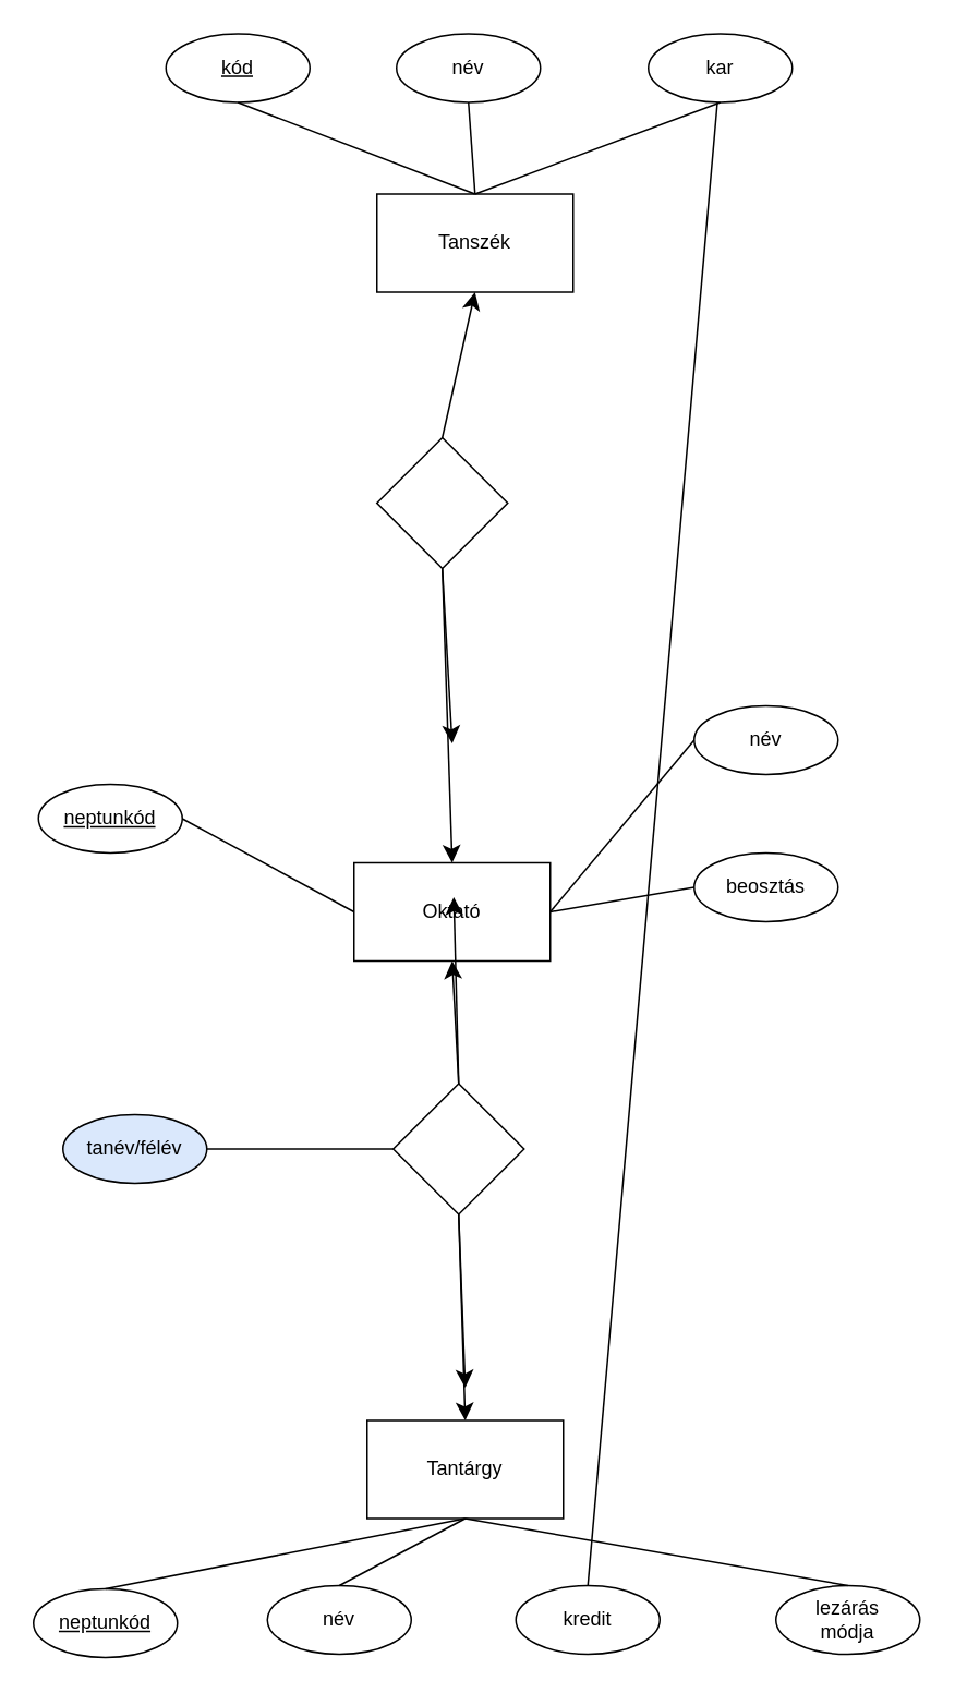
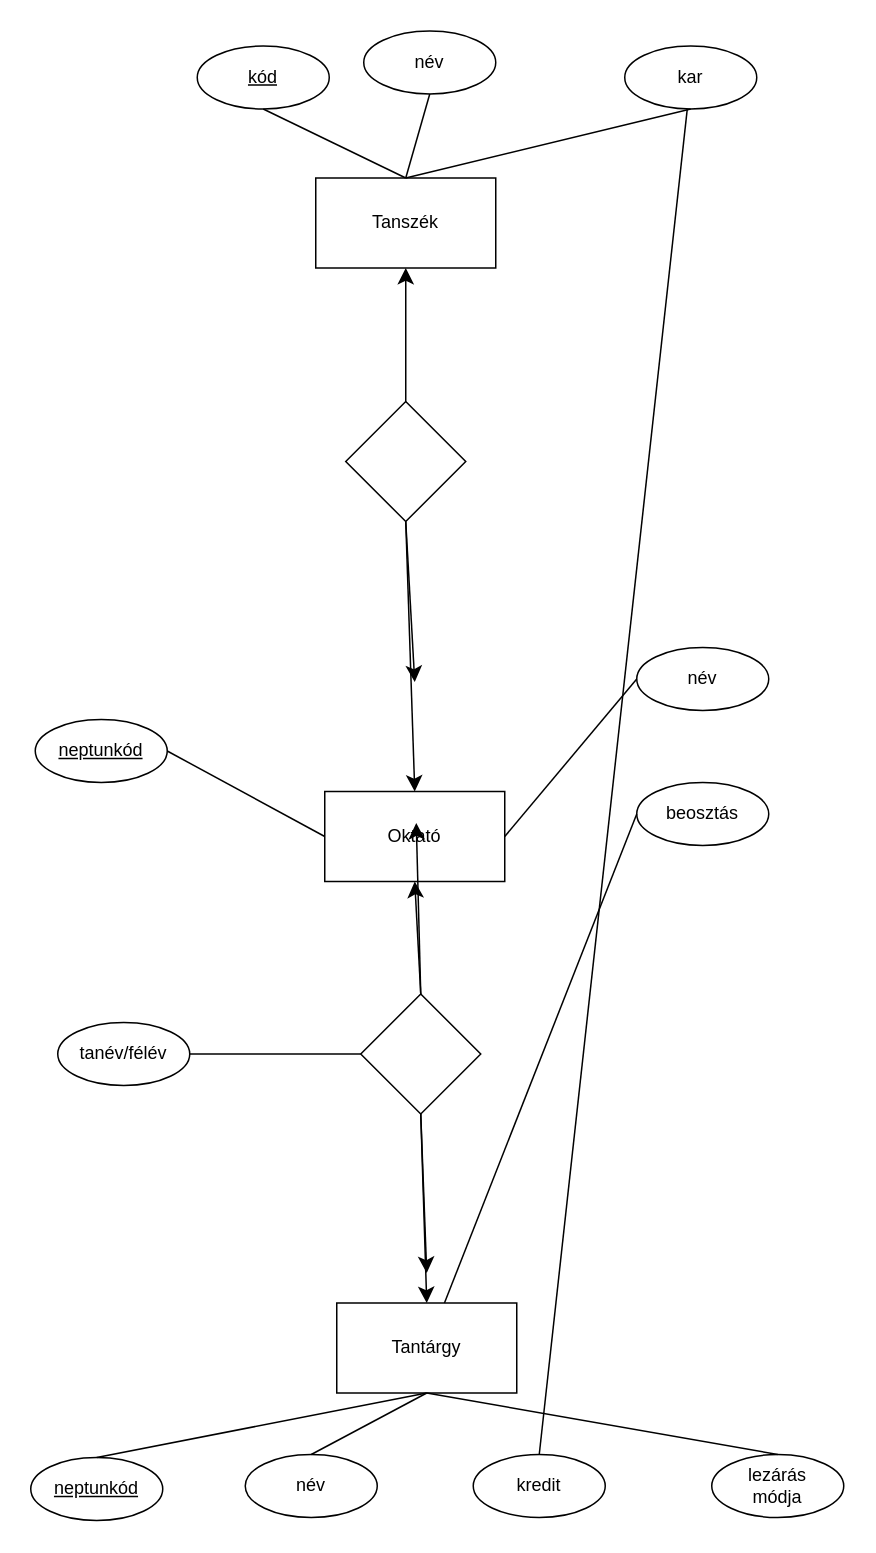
  <mxCell id="0" />
  <mxCell id="1" parent="0" />
- <mxCell id="2" value="Tanszék" style="rounded=0;whiteSpace=wrap;html=1;" parent="1" vertex="1"><mxGeometry x="230" y="118" width="120" height="60" as="geometry" /></mxCell>
+ <mxCell id="2" value="Tanszék" style="rounded=0;whiteSpace=wrap;html=1;" parent="1" vertex="1"><mxGeometry x="210" y="118" width="120" height="60" as="geometry" /></mxCell>
  <mxCell id="3" value="Oktató" style="rounded=0;whiteSpace=wrap;html=1;" parent="1" vertex="1"><mxGeometry x="216" y="527" width="120" height="60" as="geometry" /></mxCell>
  <mxCell id="4" value="Tantárgy" style="rounded=0;whiteSpace=wrap;html=1;" parent="1" vertex="1"><mxGeometry x="224" y="868" width="120" height="60" as="geometry" /></mxCell>
  <mxCell id="5" value="" style="rhombus;whiteSpace=wrap;html=1;" parent="1" vertex="1"><mxGeometry x="240" y="662" width="80" height="80" as="geometry" /></mxCell>
  <mxCell id="6" value="" style="rhombus;whiteSpace=wrap;html=1;" parent="1" vertex="1"><mxGeometry x="230" y="267" width="80" height="80" as="geometry" /></mxCell>
  <mxCell id="7" value="" style="endArrow=classic;html=1;rounded=0;fontSize=12;startSize=8;endSize=8;curved=1;exitX=0.5;exitY=1;exitDx=0;exitDy=0;entryX=0.5;entryY=0;entryDx=0;entryDy=0;" parent="1" source="6" target="3" edge="1"><mxGeometry width="50" height="50" relative="1" as="geometry"><mxPoint x="277" y="563" as="sourcePoint" /><mxPoint x="327" y="513" as="targetPoint" /></mxGeometry></mxCell>
  <mxCell id="8" value="" style="endArrow=classic;html=1;rounded=0;fontSize=12;startSize=8;endSize=8;curved=1;exitX=0.5;exitY=1;exitDx=0;exitDy=0;" parent="1" source="6" edge="1"><mxGeometry width="50" height="50" relative="1" as="geometry"><mxPoint x="282" y="367" as="sourcePoint" /><mxPoint x="276" y="454" as="targetPoint" /></mxGeometry></mxCell>
  <mxCell id="9" value="" style="endArrow=classic;html=1;rounded=0;fontSize=12;startSize=8;endSize=8;curved=1;exitX=0.5;exitY=0;exitDx=0;exitDy=0;entryX=0.5;entryY=1;entryDx=0;entryDy=0;" parent="1" source="6" target="2" edge="1"><mxGeometry width="50" height="50" relative="1" as="geometry"><mxPoint x="292" y="377" as="sourcePoint" /><mxPoint x="347" y="533" as="targetPoint" /></mxGeometry></mxCell>
  <mxCell id="10" value="" style="endArrow=classic;html=1;rounded=0;fontSize=12;startSize=8;endSize=8;curved=1;exitX=0.5;exitY=0;exitDx=0;exitDy=0;entryX=0.5;entryY=1;entryDx=0;entryDy=0;" parent="1" source="5" target="3" edge="1"><mxGeometry width="50" height="50" relative="1" as="geometry"><mxPoint x="277" y="563" as="sourcePoint" /><mxPoint x="280" y="644" as="targetPoint" /></mxGeometry></mxCell>
  <mxCell id="11" value="" style="endArrow=classic;html=1;rounded=0;fontSize=12;startSize=8;endSize=8;curved=1;exitX=0.5;exitY=0;exitDx=0;exitDy=0;" parent="1" source="5" edge="1"><mxGeometry width="50" height="50" relative="1" as="geometry"><mxPoint x="463" y="563" as="sourcePoint" /><mxPoint x="277" y="548" as="targetPoint" /></mxGeometry></mxCell>
  <mxCell id="12" value="" style="endArrow=classic;html=1;rounded=0;fontSize=12;startSize=8;endSize=8;curved=1;exitX=0.5;exitY=1;exitDx=0;exitDy=0;" parent="1" source="5" edge="1"><mxGeometry width="50" height="50" relative="1" as="geometry"><mxPoint x="297" y="583" as="sourcePoint" /><mxPoint x="284" y="848" as="targetPoint" /></mxGeometry></mxCell>
  <mxCell id="13" value="" style="endArrow=classic;html=1;rounded=0;fontSize=12;startSize=8;endSize=8;curved=1;exitX=0.5;exitY=1;exitDx=0;exitDy=0;entryX=0.5;entryY=0;entryDx=0;entryDy=0;" parent="1" source="5" target="4" edge="1"><mxGeometry width="50" height="50" relative="1" as="geometry"><mxPoint x="307" y="593" as="sourcePoint" /><mxPoint x="357" y="543" as="targetPoint" /></mxGeometry></mxCell>
  <mxCell id="14" value="lezárás&lt;div&gt;módja&lt;/div&gt;" style="ellipse;whiteSpace=wrap;html=1;" parent="1" vertex="1"><mxGeometry x="474" y="969" width="88" height="42" as="geometry" /></mxCell>
  <mxCell id="15" value="beosztás" style="ellipse;whiteSpace=wrap;html=1;" parent="1" vertex="1"><mxGeometry x="424" y="521" width="88" height="42" as="geometry" /></mxCell>
  <mxCell id="16" value="név" style="ellipse;whiteSpace=wrap;html=1;" parent="1" vertex="1"><mxGeometry x="424" y="431" width="88" height="42" as="geometry" /></mxCell>
  <mxCell id="17" value="&lt;u&gt;neptunkód&lt;/u&gt;" style="ellipse;whiteSpace=wrap;html=1;" parent="1" vertex="1"><mxGeometry x="23" y="479" width="88" height="42" as="geometry" /></mxCell>
- <mxCell id="18" value="&lt;u&gt;kód&lt;/u&gt;" style="ellipse;whiteSpace=wrap;html=1;" parent="1" vertex="1"><mxGeometry x="101" y="20" width="88" height="42" as="geometry" /></mxCell>
+ <mxCell id="18" value="&lt;u&gt;kód&lt;/u&gt;" style="ellipse;whiteSpace=wrap;html=1;" parent="1" vertex="1"><mxGeometry x="131" y="30" width="88" height="42" as="geometry" /></mxCell>
  <mxCell id="19" value="név" style="ellipse;whiteSpace=wrap;html=1;" parent="1" vertex="1"><mxGeometry x="242" y="20" width="88" height="42" as="geometry" /></mxCell>
- <mxCell id="20" value="kar" style="ellipse;whiteSpace=wrap;html=1;" parent="1" vertex="1"><mxGeometry x="396" y="20" width="88" height="42" as="geometry" /></mxCell>
+ <mxCell id="20" value="kar" style="ellipse;whiteSpace=wrap;html=1;" parent="1" vertex="1"><mxGeometry x="416" y="30" width="88" height="42" as="geometry" /></mxCell>
  <mxCell id="21" value="kredit" style="ellipse;whiteSpace=wrap;html=1;" parent="1" vertex="1"><mxGeometry x="315" y="969" width="88" height="42" as="geometry" /></mxCell>
  <mxCell id="22" value="név" style="ellipse;whiteSpace=wrap;html=1;" parent="1" vertex="1"><mxGeometry x="163" y="969" width="88" height="42" as="geometry" /></mxCell>
  <mxCell id="23" value="&lt;u&gt;neptunkód&lt;/u&gt;" style="ellipse;whiteSpace=wrap;html=1;" parent="1" vertex="1"><mxGeometry x="20" y="971" width="88" height="42" as="geometry" /></mxCell>
  <mxCell id="24" value="" style="endArrow=none;html=1;rounded=0;fontSize=12;startSize=8;endSize=8;curved=1;exitX=0.5;exitY=0;exitDx=0;exitDy=0;entryX=0.5;entryY=1;entryDx=0;entryDy=0;" parent="1" source="14" target="4" edge="1"><mxGeometry width="50" height="50" relative="1" as="geometry"><mxPoint x="43" y="299" as="sourcePoint" /><mxPoint x="93" y="249" as="targetPoint" /></mxGeometry></mxCell>
  <mxCell id="25" value="" style="endArrow=none;html=1;rounded=0;fontSize=12;startSize=8;endSize=8;curved=1;exitX=0.5;exitY=0;exitDx=0;exitDy=0;" parent="1" source="21" target="20" edge="1"><mxGeometry width="50" height="50" relative="1" as="geometry"><mxPoint x="53" y="309" as="sourcePoint" /><mxPoint x="103" y="259" as="targetPoint" /></mxGeometry></mxCell>
  <mxCell id="26" value="" style="endArrow=none;html=1;rounded=0;fontSize=12;startSize=8;endSize=8;curved=1;exitX=0.5;exitY=0;exitDx=0;exitDy=0;entryX=0.5;entryY=1;entryDx=0;entryDy=0;" parent="1" source="22" target="4" edge="1"><mxGeometry width="50" height="50" relative="1" as="geometry"><mxPoint x="63" y="319" as="sourcePoint" /><mxPoint x="113" y="269" as="targetPoint" /></mxGeometry></mxCell>
  <mxCell id="27" value="" style="endArrow=none;html=1;rounded=0;fontSize=12;startSize=8;endSize=8;curved=1;exitX=0.5;exitY=1;exitDx=0;exitDy=0;entryX=0.5;entryY=0;entryDx=0;entryDy=0;" parent="1" source="4" target="23" edge="1"><mxGeometry width="50" height="50" relative="1" as="geometry"><mxPoint x="73" y="329" as="sourcePoint" /><mxPoint x="123" y="279" as="targetPoint" /></mxGeometry></mxCell>
- <mxCell id="28" value="" style="endArrow=none;html=1;rounded=0;fontSize=12;startSize=8;endSize=8;curved=1;exitX=0;exitY=0.5;exitDx=0;exitDy=0;entryX=1;entryY=0.5;entryDx=0;entryDy=0;" parent="1" source="15" target="3" edge="1"><mxGeometry width="50" height="50" relative="1" as="geometry"><mxPoint x="83" y="339" as="sourcePoint" /><mxPoint x="133" y="289" as="targetPoint" /></mxGeometry></mxCell>
+ <mxCell id="28" value="" style="endArrow=none;html=1;rounded=0;fontSize=12;startSize=8;endSize=8;curved=1;exitX=0;exitY=0.5;exitDx=0;exitDy=0;" parent="1" source="15" target="4" edge="1"><mxGeometry width="50" height="50" relative="1" as="geometry"><mxPoint x="83" y="339" as="sourcePoint" /><mxPoint x="133" y="289" as="targetPoint" /></mxGeometry></mxCell>
  <mxCell id="29" value="" style="endArrow=none;html=1;rounded=0;fontSize=12;startSize=8;endSize=8;curved=1;exitX=1;exitY=0.5;exitDx=0;exitDy=0;entryX=0;entryY=0.5;entryDx=0;entryDy=0;" parent="1" source="3" target="16" edge="1"><mxGeometry width="50" height="50" relative="1" as="geometry"><mxPoint x="93" y="349" as="sourcePoint" /><mxPoint x="143" y="299" as="targetPoint" /></mxGeometry></mxCell>
  <mxCell id="30" value="" style="endArrow=none;html=1;rounded=0;fontSize=12;startSize=8;endSize=8;curved=1;exitX=1;exitY=0.5;exitDx=0;exitDy=0;entryX=0;entryY=0.5;entryDx=0;entryDy=0;" parent="1" source="17" target="3" edge="1"><mxGeometry width="50" height="50" relative="1" as="geometry"><mxPoint x="103" y="359" as="sourcePoint" /><mxPoint x="153" y="309" as="targetPoint" /></mxGeometry></mxCell>
  <mxCell id="31" value="" style="endArrow=none;html=1;rounded=0;fontSize=12;startSize=8;endSize=8;curved=1;exitX=0.5;exitY=0;exitDx=0;exitDy=0;entryX=0.5;entryY=1;entryDx=0;entryDy=0;" parent="1" source="2" target="20" edge="1"><mxGeometry width="50" height="50" relative="1" as="geometry"><mxPoint x="113" y="369" as="sourcePoint" /><mxPoint x="163" y="319" as="targetPoint" /></mxGeometry></mxCell>
  <mxCell id="32" value="" style="endArrow=none;html=1;rounded=0;fontSize=12;startSize=8;endSize=8;curved=1;exitX=0.5;exitY=1;exitDx=0;exitDy=0;entryX=0.5;entryY=0;entryDx=0;entryDy=0;" parent="1" source="19" target="2" edge="1"><mxGeometry width="50" height="50" relative="1" as="geometry"><mxPoint x="123" y="379" as="sourcePoint" /><mxPoint x="405" y="189" as="targetPoint" /></mxGeometry></mxCell>
  <mxCell id="33" value="" style="endArrow=none;html=1;rounded=0;fontSize=12;startSize=8;endSize=8;curved=1;exitX=0.5;exitY=0;exitDx=0;exitDy=0;entryX=0.5;entryY=1;entryDx=0;entryDy=0;" parent="1" source="2" target="18" edge="1"><mxGeometry width="50" height="50" relative="1" as="geometry"><mxPoint x="133" y="389" as="sourcePoint" /><mxPoint x="183" y="339" as="targetPoint" /></mxGeometry></mxCell>
- <mxCell id="34" value="tanév/félév" style="ellipse;whiteSpace=wrap;html=1;fillColor=#dae8fc;" parent="1" vertex="1"><mxGeometry x="38" y="681" width="88" height="42" as="geometry" /></mxCell>
+ <mxCell id="34" value="tanév/félév" style="ellipse;whiteSpace=wrap;html=1;" parent="1" vertex="1"><mxGeometry x="38" y="681" width="88" height="42" as="geometry" /></mxCell>
  <mxCell id="35" value="" style="endArrow=none;html=1;rounded=0;fontSize=12;startSize=8;endSize=8;curved=1;exitX=1;exitY=0.5;exitDx=0;exitDy=0;entryX=0;entryY=0.5;entryDx=0;entryDy=0;" parent="1" source="34" target="5" edge="1"><mxGeometry width="50" height="50" relative="1" as="geometry"><mxPoint x="266" y="751" as="sourcePoint" /><mxPoint x="316" y="701" as="targetPoint" /></mxGeometry></mxCell>
